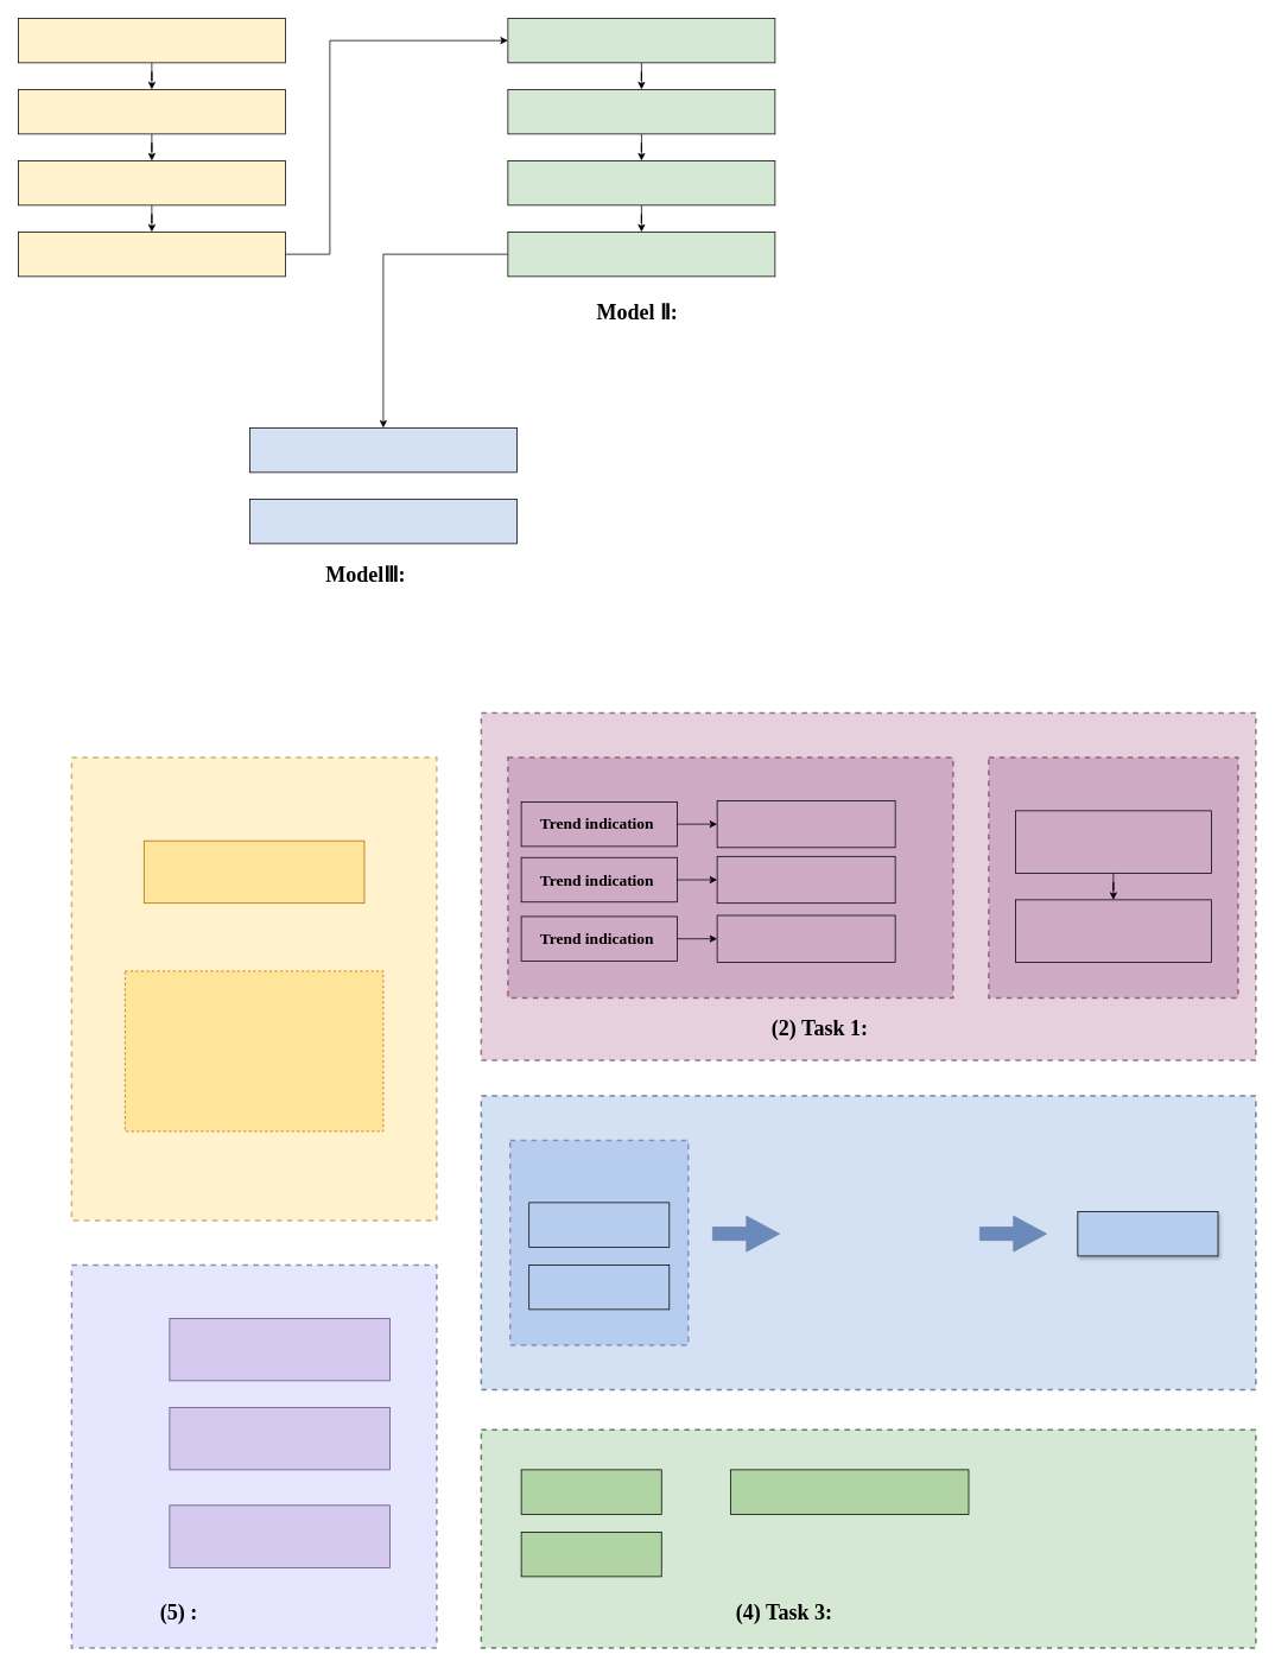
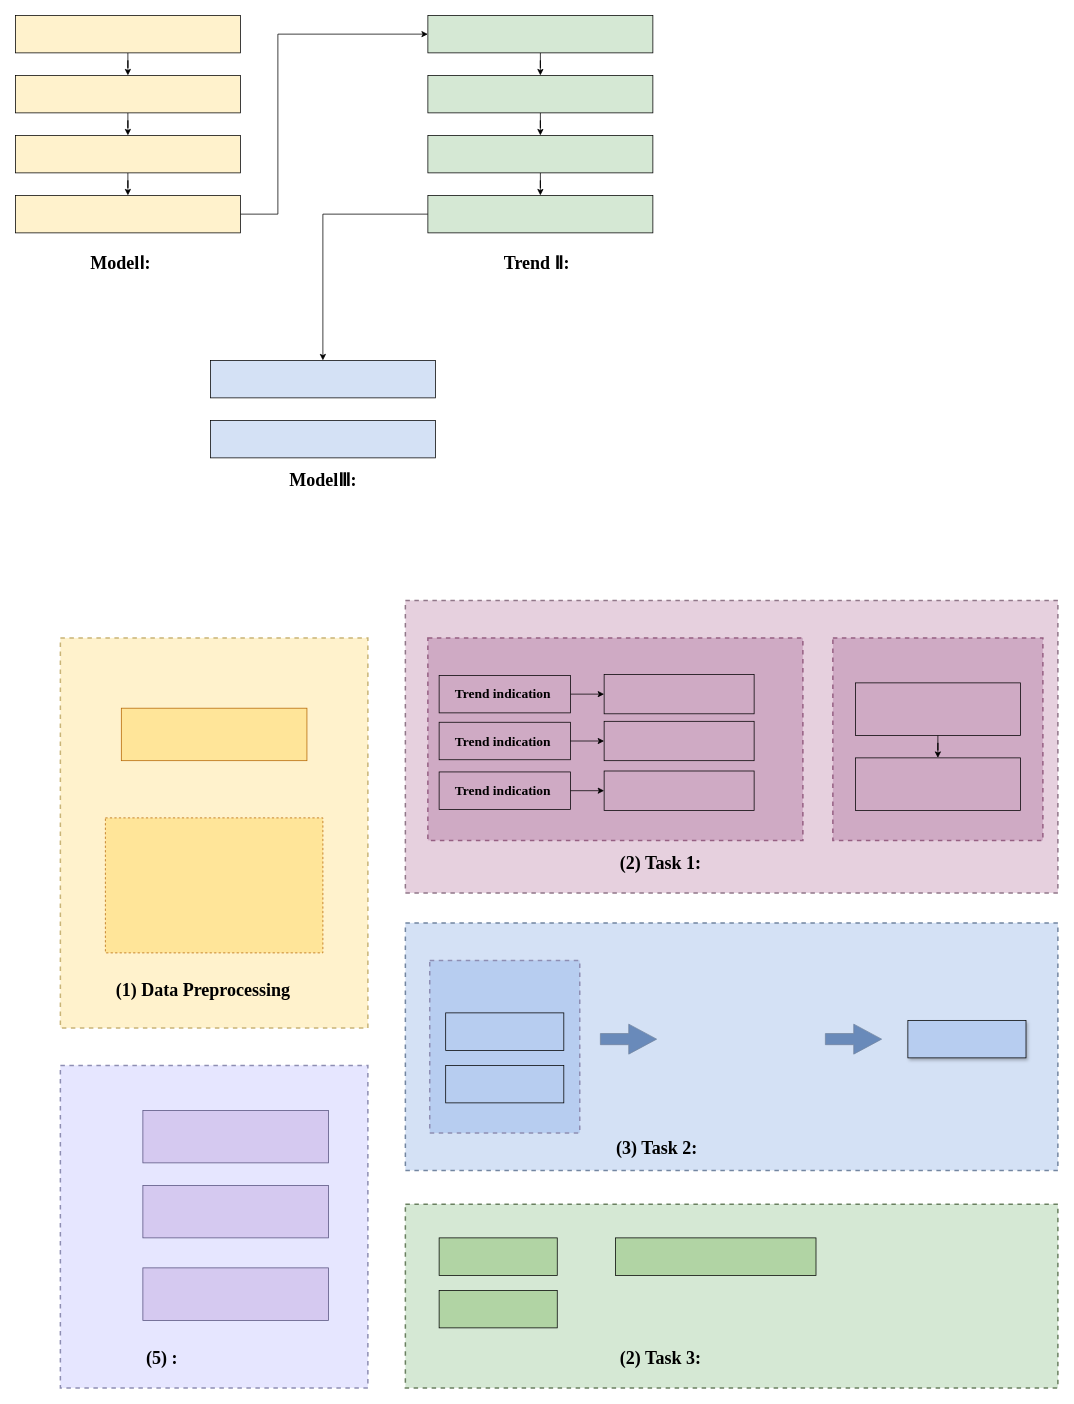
  <mxCell id="0" />
  <mxCell id="1" parent="0" />
  <mxCell id="2" value="" style="edgeStyle=orthogonalEdgeStyle;rounded=0;orthogonalLoop=1;jettySize=auto;html=1;shadow=0;fillColor=#FFF2CC;" parent="1" source="3" target="5" edge="1"><mxGeometry relative="1" as="geometry"><mxPoint x="170" y="100" as="targetPoint" /><Array as="points" /></mxGeometry></mxCell>
  <mxCell id="3" value="" style="rounded=0;whiteSpace=wrap;html=1;shadow=0;fillColor=#FFF2CC;" parent="1" vertex="1"><mxGeometry x="20" y="20" width="300" height="50" as="geometry" /></mxCell>
  <mxCell id="4" value="" style="edgeStyle=orthogonalEdgeStyle;rounded=0;orthogonalLoop=1;jettySize=auto;html=1;shadow=0;fillColor=#FFF2CC;" parent="1" source="5" target="7" edge="1"><mxGeometry relative="1" as="geometry" /></mxCell>
  <mxCell id="5" value="" style="rounded=0;whiteSpace=wrap;html=1;shadow=0;fillColor=#FFF2CC;" parent="1" vertex="1"><mxGeometry x="20" y="100" width="300" height="50" as="geometry" /></mxCell>
  <mxCell id="6" value="" style="edgeStyle=orthogonalEdgeStyle;rounded=0;orthogonalLoop=1;jettySize=auto;html=1;shadow=0;fillColor=#FFF2CC;" parent="1" source="7" target="9" edge="1"><mxGeometry relative="1" as="geometry" /></mxCell>
  <mxCell id="7" value="" style="rounded=0;whiteSpace=wrap;html=1;shadow=0;fillColor=#FFF2CC;" parent="1" vertex="1"><mxGeometry x="20" y="180" width="300" height="50" as="geometry" /></mxCell>
  <mxCell id="8" style="edgeStyle=orthogonalEdgeStyle;rounded=0;orthogonalLoop=1;jettySize=auto;html=1;entryX=0;entryY=0.5;entryDx=0;entryDy=0;" edge="1" parent="1" source="9" target="11"><mxGeometry relative="1" as="geometry"><Array as="points"><mxPoint x="370" y="285" /><mxPoint x="370" y="45" /></Array></mxGeometry></mxCell>
  <mxCell id="9" value="" style="rounded=0;whiteSpace=wrap;html=1;shadow=0;fillColor=#FFF2CC;" parent="1" vertex="1"><mxGeometry x="20" y="260" width="300" height="50" as="geometry" /></mxCell>
  <mxCell id="10" value="" style="edgeStyle=orthogonalEdgeStyle;rounded=0;orthogonalLoop=1;jettySize=auto;html=1;shadow=0;fillColor=#D5E8D4;" parent="1" source="11" target="13" edge="1"><mxGeometry relative="1" as="geometry"><mxPoint x="720" y="100" as="targetPoint" /><Array as="points" /></mxGeometry></mxCell>
  <mxCell id="11" value="" style="rounded=0;whiteSpace=wrap;html=1;shadow=0;fillColor=#D5E8D4;" parent="1" vertex="1"><mxGeometry x="570" y="20" width="300" height="50" as="geometry" /></mxCell>
  <mxCell id="12" value="" style="edgeStyle=orthogonalEdgeStyle;rounded=0;orthogonalLoop=1;jettySize=auto;html=1;shadow=0;fillColor=#D5E8D4;" parent="1" source="13" target="15" edge="1"><mxGeometry relative="1" as="geometry" /></mxCell>
  <mxCell id="13" value="" style="rounded=0;whiteSpace=wrap;html=1;shadow=0;fillColor=#D5E8D4;" parent="1" vertex="1"><mxGeometry x="570" y="100" width="300" height="50" as="geometry" /></mxCell>
  <mxCell id="14" value="" style="edgeStyle=orthogonalEdgeStyle;rounded=0;orthogonalLoop=1;jettySize=auto;html=1;shadow=0;fillColor=#D5E8D4;" parent="1" source="15" target="17" edge="1"><mxGeometry relative="1" as="geometry" /></mxCell>
  <mxCell id="15" value="" style="rounded=0;whiteSpace=wrap;html=1;shadow=0;fillColor=#D5E8D4;" parent="1" vertex="1"><mxGeometry x="570" y="180" width="300" height="50" as="geometry" /></mxCell>
  <mxCell id="16" style="edgeStyle=orthogonalEdgeStyle;rounded=0;orthogonalLoop=1;jettySize=auto;html=1;exitX=0;exitY=0.5;exitDx=0;exitDy=0;entryX=0.5;entryY=0;entryDx=0;entryDy=0;shadow=0;" parent="1" source="17" target="18" edge="1"><mxGeometry relative="1" as="geometry" /></mxCell>
  <mxCell id="17" value="" style="rounded=0;whiteSpace=wrap;html=1;shadow=0;fillColor=#D5E8D4;" parent="1" vertex="1"><mxGeometry x="570" y="260" width="300" height="50" as="geometry" /></mxCell>
  <mxCell id="18" value="" style="rounded=0;whiteSpace=wrap;html=1;shadow=0;fillColor=#D4E1F5;" parent="1" vertex="1"><mxGeometry x="280" y="480" width="300" height="50" as="geometry" /></mxCell>
  <mxCell id="19" value="" style="rounded=0;whiteSpace=wrap;html=1;shadow=0;fillColor=#D4E1F5;" parent="1" vertex="1"><mxGeometry x="280" y="560" width="300" height="50" as="geometry" /></mxCell>
- <mxCell id="21" value="&lt;font face=&quot;Palatino&quot; style=&quot;font-size: 24px;&quot;&gt;&lt;b&gt;Model Ⅱ:&lt;/b&gt;&lt;/font&gt;" style="text;html=1;align=center;verticalAlign=middle;resizable=0;points=[];autosize=1;strokeColor=none;fillColor=none;shadow=0;" parent="1" vertex="1"><mxGeometry x="645" y="330" width="140" height="40" as="geometry" /></mxCell>
- <mxCell id="22" value="&lt;font face=&quot;Palatino&quot; style=&quot;font-size: 24px;&quot;&gt;&lt;b&gt;ModelⅢ:&lt;/b&gt;&lt;/font&gt;" style="text;html=1;align=center;verticalAlign=middle;resizable=0;points=[];autosize=1;strokeColor=none;fillColor=none;shadow=0;" vertex="1" parent="1"><mxGeometry x="345" y="625" width="130" height="40" as="geometry" /></mxCell>
+ <mxCell id="20" value="&lt;font face=&quot;Palatino&quot; style=&quot;font-size: 24px;&quot;&gt;&lt;b&gt;ModelⅠ:&lt;/b&gt;&lt;/font&gt;" style="text;html=1;align=center;verticalAlign=middle;resizable=0;points=[];autosize=1;strokeColor=none;fillColor=none;shadow=0;" parent="1" vertex="1"><mxGeometry x="95" y="330" width="130" height="40" as="geometry" /></mxCell>
+ <mxCell id="21" value="&lt;font face=&quot;Palatino&quot; style=&quot;font-size: 24px;&quot;&gt;&lt;b&gt;Trend Ⅱ:&lt;/b&gt;&lt;/font&gt;" style="text;html=1;align=center;verticalAlign=middle;resizable=0;points=[];autosize=1;strokeColor=none;fillColor=none;shadow=0;" parent="1" vertex="1"><mxGeometry x="645" y="330" width="140" height="40" as="geometry" /></mxCell>
+ <mxCell id="22" value="&lt;font face=&quot;Palatino&quot; style=&quot;font-size: 24px;&quot;&gt;&lt;b&gt;ModelⅢ:&lt;/b&gt;&lt;/font&gt;" style="text;html=1;align=center;verticalAlign=middle;resizable=0;points=[];autosize=1;strokeColor=none;fillColor=none;shadow=0;" vertex="1" parent="1"><mxGeometry x="365" y="620" width="130" height="40" as="geometry" /></mxCell>
  <mxCell id="23" value="" style="rounded=0;arcSize=13;dashed=1;strokeColor=#C9B477;fillColor=#FFF2CC;gradientColor=none;strokeWidth=2;" vertex="1" parent="1"><mxGeometry x="80" y="850" width="410" height="520" as="geometry" /></mxCell>
  <mxCell id="24" value="" style="rounded=0;arcSize=13;dashed=1;strokeColor=#917789;fillColor=#E6D0DE;gradientColor=none;strokeWidth=2;" vertex="1" parent="1"><mxGeometry x="540" y="800" width="870" height="390" as="geometry" /></mxCell>
  <mxCell id="25" value="" style="rounded=0;arcSize=13;dashed=1;strokeColor=#7386A1;fillColor=#D4E1F5;gradientColor=none;strokeWidth=2;" vertex="1" parent="1"><mxGeometry x="540" y="1230" width="870" height="330" as="geometry" /></mxCell>
  <mxCell id="26" value="" style="rounded=0;arcSize=13;dashed=1;strokeColor=#6A8060;fillColor=#D5E8D4;gradientColor=none;strokeWidth=2;shadow=0;glass=0;" vertex="1" parent="1"><mxGeometry x="540" y="1605" width="870" height="245" as="geometry" /></mxCell>
  <mxCell id="27" value="" style="rounded=0;arcSize=13;dashed=1;strokeColor=#8E8EB3;fillColor=#E6E6FF;gradientColor=none;strokeWidth=2;" vertex="1" parent="1"><mxGeometry x="80" y="1420" width="410" height="430" as="geometry" /></mxCell>
- <mxCell id="29" value="&lt;font face=&quot;Palatino&quot;&gt;&lt;span style=&quot;font-size: 24px;&quot;&gt;&lt;b&gt;(2) Task 1:&lt;/b&gt;&lt;/span&gt;&lt;/font&gt;" style="text;html=1;align=center;verticalAlign=middle;resizable=0;points=[];autosize=1;strokeColor=none;fillColor=none;shadow=0;" vertex="1" parent="1"><mxGeometry x="845" y="1135" width="150" height="40" as="geometry" /></mxCell>
- <mxCell id="31" value="&lt;font face=&quot;Palatino&quot;&gt;&lt;span style=&quot;font-size: 24px;&quot;&gt;&lt;b&gt;(4) Task 3:&lt;/b&gt;&lt;/span&gt;&lt;/font&gt;" style="text;html=1;align=center;verticalAlign=middle;resizable=0;points=[];autosize=1;strokeColor=none;fillColor=none;shadow=0;" vertex="1" parent="1"><mxGeometry x="805" y="1790" width="150" height="40" as="geometry" /></mxCell>
- <mxCell id="32" value="&lt;font face=&quot;Palatino&quot;&gt;&lt;span style=&quot;font-size: 24px;&quot;&gt;&lt;b&gt;(5) :&lt;/b&gt;&lt;/span&gt;&lt;/font&gt;" style="text;html=1;align=center;verticalAlign=middle;resizable=0;points=[];autosize=1;strokeColor=none;fillColor=none;shadow=0;" vertex="1" parent="1"><mxGeometry x="165" y="1790" width="70" height="40" as="geometry" /></mxCell>
+ <mxCell id="28" value="&lt;font face=&quot;Palatino&quot;&gt;&lt;span style=&quot;font-size: 24px;&quot;&gt;&lt;b&gt;(1) Data Preprocessing&lt;/b&gt;&lt;/span&gt;&lt;/font&gt;" style="text;html=1;align=center;verticalAlign=middle;resizable=0;points=[];autosize=1;strokeColor=none;fillColor=none;shadow=0;" vertex="1" parent="1"><mxGeometry x="120" y="1300" width="300" height="40" as="geometry" /></mxCell>
+ <mxCell id="29" value="&lt;font face=&quot;Palatino&quot;&gt;&lt;span style=&quot;font-size: 24px;&quot;&gt;&lt;b&gt;(2) Task 1:&lt;/b&gt;&lt;/span&gt;&lt;/font&gt;" style="text;html=1;align=center;verticalAlign=middle;resizable=0;points=[];autosize=1;strokeColor=none;fillColor=none;shadow=0;" vertex="1" parent="1"><mxGeometry x="805" y="1130" width="150" height="40" as="geometry" /></mxCell>
+ <mxCell id="30" value="&lt;font face=&quot;Palatino&quot;&gt;&lt;span style=&quot;font-size: 24px;&quot;&gt;&lt;b&gt;(3) Task 2:&lt;/b&gt;&lt;/span&gt;&lt;/font&gt;" style="text;html=1;align=center;verticalAlign=middle;resizable=0;points=[];autosize=1;strokeColor=none;fillColor=none;shadow=0;" vertex="1" parent="1"><mxGeometry x="800" y="1510" width="150" height="40" as="geometry" /></mxCell>
+ <mxCell id="31" value="&lt;font face=&quot;Palatino&quot;&gt;&lt;span style=&quot;font-size: 24px;&quot;&gt;&lt;b&gt;(2) Task 3:&lt;/b&gt;&lt;/span&gt;&lt;/font&gt;" style="text;html=1;align=center;verticalAlign=middle;resizable=0;points=[];autosize=1;strokeColor=none;fillColor=none;shadow=0;" vertex="1" parent="1"><mxGeometry x="805" y="1790" width="150" height="40" as="geometry" /></mxCell>
+ <mxCell id="32" value="&lt;font face=&quot;Palatino&quot;&gt;&lt;span style=&quot;font-size: 24px;&quot;&gt;&lt;b&gt;(5) :&lt;/b&gt;&lt;/span&gt;&lt;/font&gt;" style="text;html=1;align=center;verticalAlign=middle;resizable=0;points=[];autosize=1;strokeColor=none;fillColor=none;shadow=0;" vertex="1" parent="1"><mxGeometry x="180" y="1790" width="70" height="40" as="geometry" /></mxCell>
  <mxCell id="33" value="" style="rounded=0;arcSize=10;dashed=1;strokeColor=#966083;fillColor=#CFAAC4;gradientColor=none;strokeWidth=2;" vertex="1" parent="1"><mxGeometry x="570" y="850" width="500" height="270" as="geometry" /></mxCell>
  <mxCell id="34" value="" style="rounded=0;arcSize=10;dashed=1;strokeColor=#966083;fillColor=#CFAAC4;gradientColor=none;strokeWidth=2;" vertex="1" parent="1"><mxGeometry x="1110" y="850" width="280" height="270" as="geometry" /></mxCell>
  <mxCell id="35" value="" style="edgeStyle=orthogonalEdgeStyle;rounded=0;orthogonalLoop=1;jettySize=auto;html=1;" edge="1" parent="1" source="36" target="37"><mxGeometry relative="1" as="geometry" /></mxCell>
  <mxCell id="36" value="" style="rounded=0;whiteSpace=wrap;html=1;fillColor=#CFAAC4;" vertex="1" parent="1"><mxGeometry x="1140" y="910" width="220" height="70" as="geometry" /></mxCell>
  <mxCell id="37" value="" style="rounded=0;whiteSpace=wrap;html=1;fillColor=#CFAAC4;" vertex="1" parent="1"><mxGeometry x="1140" y="1010" width="220" height="70" as="geometry" /></mxCell>
  <mxCell id="38" style="edgeStyle=orthogonalEdgeStyle;rounded=0;orthogonalLoop=1;jettySize=auto;html=1;exitX=1;exitY=0.5;exitDx=0;exitDy=0;entryX=0;entryY=0.5;entryDx=0;entryDy=0;" edge="1" parent="1" source="39" target="40"><mxGeometry relative="1" as="geometry" /></mxCell>
  <mxCell id="39" value="&lt;font data-font-src=&quot;https://fonts.googleapis.com/css?family=Palatino&quot; face=&quot;Palatino&quot; style=&quot;font-size: 18px;&quot;&gt;&lt;b&gt;Trend indication&amp;nbsp;&lt;/b&gt;&lt;/font&gt;" style="rounded=0;whiteSpace=wrap;html=1;fillColor=#CFAAC4;" vertex="1" parent="1"><mxGeometry x="585" y="900" width="175" height="50" as="geometry" /></mxCell>
  <mxCell id="40" value="" style="whiteSpace=wrap;html=1;fillColor=#CFAAC4;rounded=0;" vertex="1" parent="1"><mxGeometry x="805" y="898.75" width="200" height="52.5" as="geometry" /></mxCell>
  <mxCell id="41" style="edgeStyle=orthogonalEdgeStyle;rounded=0;orthogonalLoop=1;jettySize=auto;html=1;exitX=1;exitY=0.5;exitDx=0;exitDy=0;entryX=0;entryY=0.5;entryDx=0;entryDy=0;" edge="1" parent="1" source="42" target="43"><mxGeometry relative="1" as="geometry" /></mxCell>
  <mxCell id="42" value="&lt;font data-font-src=&quot;https://fonts.googleapis.com/css?family=Palatino&quot; face=&quot;Palatino&quot; style=&quot;font-size: 18px;&quot;&gt;&lt;b&gt;Trend indication&amp;nbsp;&lt;/b&gt;&lt;/font&gt;" style="rounded=0;whiteSpace=wrap;html=1;fillColor=#CFAAC4;" vertex="1" parent="1"><mxGeometry x="585" y="1028.75" width="175" height="50" as="geometry" /></mxCell>
  <mxCell id="43" value="" style="whiteSpace=wrap;html=1;fillColor=#CFAAC4;rounded=0;" vertex="1" parent="1"><mxGeometry x="805" y="1027.5" width="200" height="52.5" as="geometry" /></mxCell>
  <mxCell id="44" value="&lt;font data-font-src=&quot;https://fonts.googleapis.com/css?family=Palatino&quot; face=&quot;Palatino&quot; style=&quot;font-size: 18px;&quot;&gt;&lt;b&gt;Trend indication&amp;nbsp;&lt;/b&gt;&lt;/font&gt;" style="rounded=0;whiteSpace=wrap;html=1;fillColor=#CFAAC4;" vertex="1" parent="1"><mxGeometry x="585" y="962.5" width="175" height="50" as="geometry" /></mxCell>
  <mxCell id="45" style="edgeStyle=orthogonalEdgeStyle;rounded=0;orthogonalLoop=1;jettySize=auto;html=1;exitX=1;exitY=0.5;exitDx=0;exitDy=0;entryX=0;entryY=0.5;entryDx=0;entryDy=0;" edge="1" source="44" target="46" parent="1"><mxGeometry relative="1" as="geometry" /></mxCell>
  <mxCell id="46" value="" style="whiteSpace=wrap;html=1;fillColor=#CFAAC4;rounded=0;" vertex="1" parent="1"><mxGeometry x="805" y="961.25" width="200" height="52.5" as="geometry" /></mxCell>
  <mxCell id="47" value="" style="rounded=0;arcSize=10;dashed=1;strokeColor=none;fillColor=none;gradientColor=none;dashPattern=8 4;strokeWidth=3;" vertex="1" parent="1"><mxGeometry x="600.5" y="1270" width="199.5" height="199.5" as="geometry" /></mxCell>
  <mxCell id="48" value="" style="rounded=0;arcSize=13;dashed=1;strokeColor=#8E8EB3;fillColor=#b7cdf0;gradientColor=none;strokeWidth=2;" vertex="1" parent="1"><mxGeometry x="572.5" y="1280" width="200" height="230" as="geometry" /></mxCell>
  <mxCell id="49" value="" style="html=1;shadow=0;align=center;verticalAlign=middle;shape=mxgraph.arrows2.arrow;dy=0.63;dx=37.17;notch=0;fillColor=#698ABA;strokeColor=#7386A1;" vertex="1" parent="1"><mxGeometry x="800" y="1365" width="75" height="40" as="geometry" /></mxCell>
  <mxCell id="50" value="" style="rounded=0;whiteSpace=wrap;html=1;fillColor=#b7cdf0;" vertex="1" parent="1"><mxGeometry x="593.75" y="1350" width="157.5" height="50" as="geometry" /></mxCell>
  <mxCell id="51" value="" style="rounded=0;whiteSpace=wrap;html=1;fillColor=#b7cdf0;" vertex="1" parent="1"><mxGeometry x="593.75" y="1420" width="157.5" height="50" as="geometry" /></mxCell>
  <mxCell id="52" value="" style="rounded=0;whiteSpace=wrap;html=1;fillColor=#b7cdf0;shadow=1;" vertex="1" parent="1"><mxGeometry x="1210" y="1360" width="157.5" height="50" as="geometry" /></mxCell>
  <mxCell id="53" value="" style="html=1;shadow=0;align=center;verticalAlign=middle;shape=mxgraph.arrows2.arrow;dy=0.63;dx=37.17;notch=0;fillColor=#698ABA;strokeColor=#7386A1;" vertex="1" parent="1"><mxGeometry x="1100" y="1365" width="75" height="40" as="geometry" /></mxCell>
  <mxCell id="54" value="" style="rounded=0;whiteSpace=wrap;html=1;fillColor=#B1D4A4;shadow=0;" vertex="1" parent="1"><mxGeometry x="585" y="1650" width="157.5" height="50" as="geometry" /></mxCell>
  <mxCell id="55" value="" style="rounded=0;whiteSpace=wrap;html=1;fillColor=#B1D4A4;shadow=0;" vertex="1" parent="1"><mxGeometry x="585" y="1720" width="157.5" height="50" as="geometry" /></mxCell>
  <mxCell id="56" value="" style="rounded=0;whiteSpace=wrap;html=1;fillColor=#B1D4A4;shadow=0;" vertex="1" parent="1"><mxGeometry x="820" y="1650" width="267.5" height="50" as="geometry" /></mxCell>
  <mxCell id="57" value="" style="rounded=0;whiteSpace=wrap;html=1;fillColor=#D5C9F0;shadow=0;strokeColor=#56517e;" vertex="1" parent="1"><mxGeometry x="190" y="1480" width="247.5" height="70" as="geometry" /></mxCell>
  <mxCell id="58" value="" style="rounded=0;whiteSpace=wrap;html=1;fillColor=#D5C9F0;shadow=0;strokeColor=#56517e;" vertex="1" parent="1"><mxGeometry x="190" y="1580" width="247.5" height="70" as="geometry" /></mxCell>
  <mxCell id="59" value="" style="rounded=0;whiteSpace=wrap;html=1;fillColor=#D5C9F0;shadow=0;strokeColor=#56517e;" vertex="1" parent="1"><mxGeometry x="190" y="1690" width="247.5" height="70" as="geometry" /></mxCell>
  <mxCell id="60" value="" style="rounded=0;whiteSpace=wrap;html=1;fillColor=#FFE599;shadow=0;strokeColor=#b46504;" vertex="1" parent="1"><mxGeometry x="161.25" y="943.75" width="247.5" height="70" as="geometry" /></mxCell>
  <mxCell id="61" value="" style="rounded=0;whiteSpace=wrap;html=1;fillColor=#FFE599;shadow=0;strokeColor=#b46504;dashed=1;" vertex="1" parent="1"><mxGeometry x="140" y="1090" width="290" height="180" as="geometry" /></mxCell>
